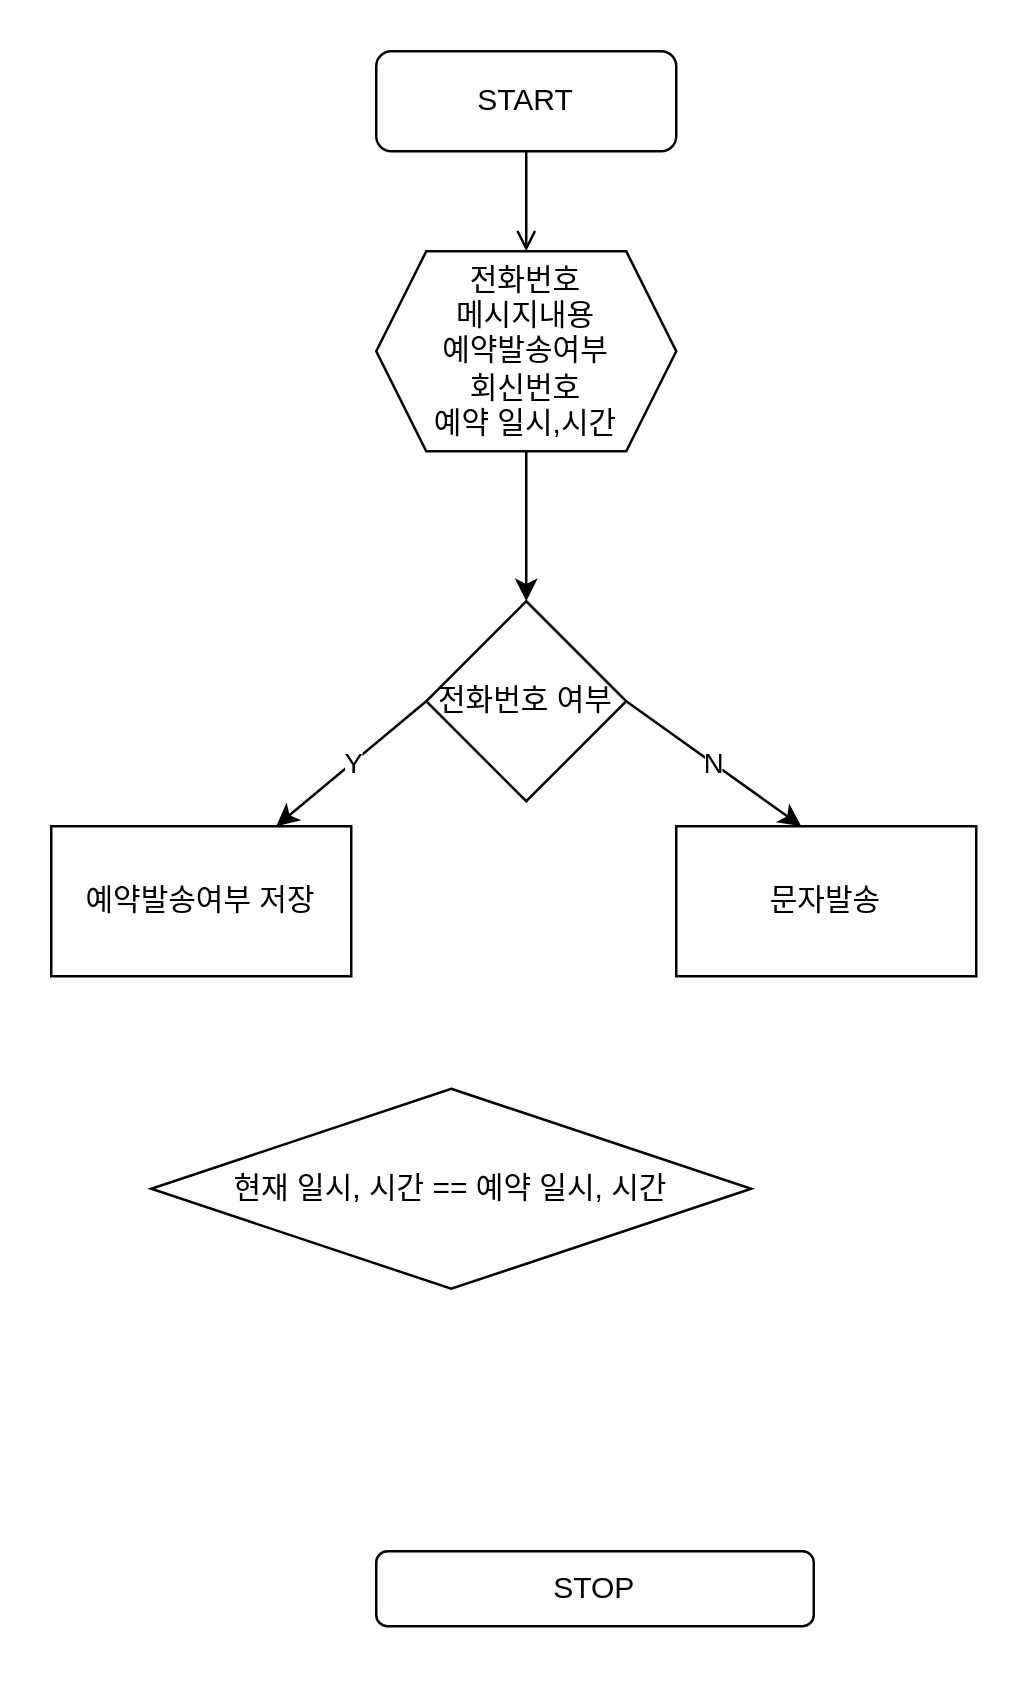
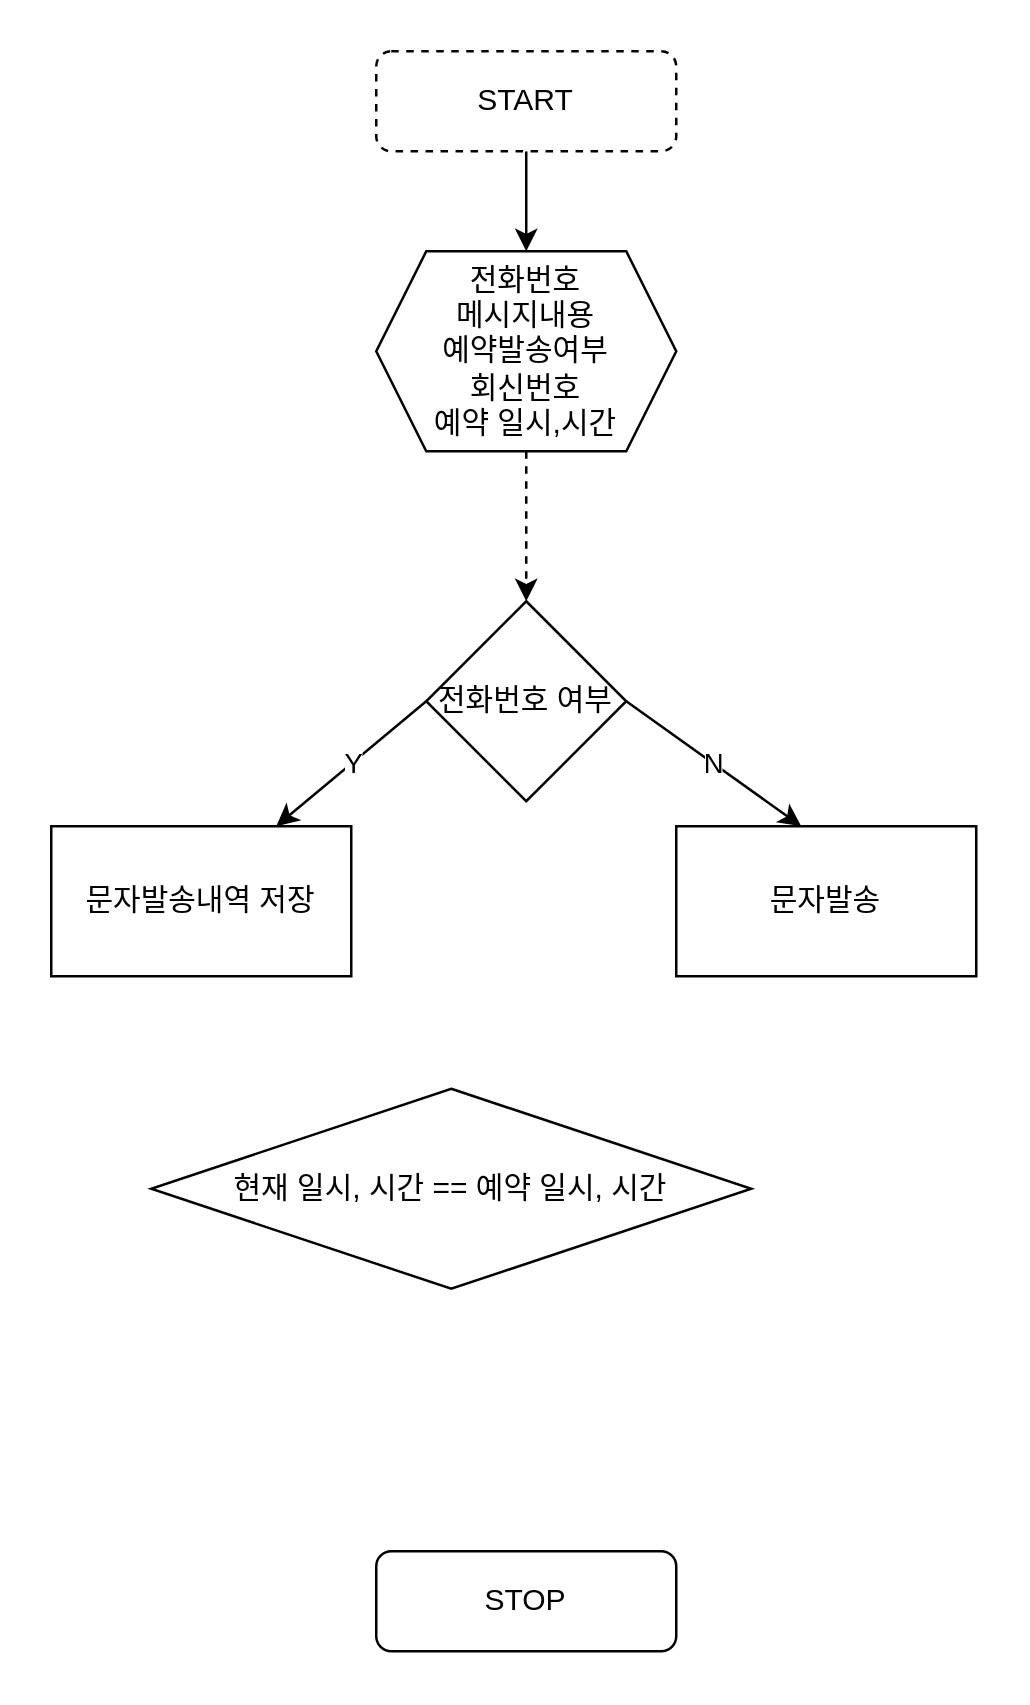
  <mxCell id="0" />
  <mxCell id="1" parent="0" />
- <mxCell id="2" style="edgeStyle=orthogonalEdgeStyle;rounded=0;orthogonalLoop=1;jettySize=auto;html=1;exitX=0.5;exitY=1;exitDx=0;exitDy=0;entryX=0.5;entryY=0;entryDx=0;entryDy=0;endArrow=open;" edge="1" parent="1" source="3" target="10"><mxGeometry relative="1" as="geometry" /></mxCell>
- <mxCell id="3" value="START" style="rounded=1;whiteSpace=wrap;html=1;fontSize=12;glass=0;strokeWidth=1;shadow=0;" parent="1" vertex="1"><mxGeometry x="150" y="20" width="120" height="40" as="geometry" /></mxCell>
- <mxCell id="4" value="STOP" style="rounded=1;whiteSpace=wrap;html=1;fontSize=12;glass=0;strokeWidth=1;shadow=0;" parent="1" vertex="1"><mxGeometry x="150" y="620" width="175" height="30" as="geometry" /></mxCell>
- <mxCell id="5" value="예약발송여부 저장" style="rounded=0;whiteSpace=wrap;html=1;" vertex="1" parent="1"><mxGeometry x="20" y="330" width="120" height="60" as="geometry" /></mxCell>
+ <mxCell id="2" style="edgeStyle=orthogonalEdgeStyle;rounded=0;orthogonalLoop=1;jettySize=auto;html=1;exitX=0.5;exitY=1;exitDx=0;exitDy=0;entryX=0.5;entryY=0;entryDx=0;entryDy=0;" edge="1" parent="1" source="3" target="10"><mxGeometry relative="1" as="geometry" /></mxCell>
+ <mxCell id="3" value="START" style="rounded=1;whiteSpace=wrap;html=1;fontSize=12;glass=0;strokeWidth=1;shadow=0;dashed=1;" parent="1" vertex="1"><mxGeometry x="150" y="20" width="120" height="40" as="geometry" /></mxCell>
+ <mxCell id="4" value="STOP" style="rounded=1;whiteSpace=wrap;html=1;fontSize=12;glass=0;strokeWidth=1;shadow=0;" parent="1" vertex="1"><mxGeometry x="150" y="620" width="120" height="40" as="geometry" /></mxCell>
+ <mxCell id="5" value="문자발송내역 저장" style="rounded=0;whiteSpace=wrap;html=1;" vertex="1" parent="1"><mxGeometry x="20" y="330" width="120" height="60" as="geometry" /></mxCell>
  <mxCell id="6" value="문자발송" style="rounded=0;whiteSpace=wrap;html=1;" vertex="1" parent="1"><mxGeometry x="270" y="330" width="120" height="60" as="geometry" /></mxCell>
  <mxCell id="7" value="전화번호 여부" style="rhombus;whiteSpace=wrap;html=1;" vertex="1" parent="1"><mxGeometry x="170" y="240" width="80" height="80" as="geometry" /></mxCell>
  <mxCell id="8" value="N" style="endArrow=classic;html=1;exitX=1;exitY=0.5;exitDx=0;exitDy=0;" edge="1" parent="1" source="7"><mxGeometry relative="1" as="geometry"><mxPoint x="210" y="340" as="sourcePoint" /><mxPoint x="320" y="330" as="targetPoint" /></mxGeometry></mxCell>
- <mxCell id="9" style="edgeStyle=orthogonalEdgeStyle;rounded=0;orthogonalLoop=1;jettySize=auto;html=1;exitX=0.5;exitY=1;exitDx=0;exitDy=0;entryX=0.5;entryY=0;entryDx=0;entryDy=0;" edge="1" parent="1" source="10" target="7"><mxGeometry relative="1" as="geometry" /></mxCell>
+ <mxCell id="9" style="edgeStyle=orthogonalEdgeStyle;rounded=0;orthogonalLoop=1;jettySize=auto;html=1;exitX=0.5;exitY=1;exitDx=0;exitDy=0;entryX=0.5;entryY=0;entryDx=0;entryDy=0;dashed=1;" edge="1" parent="1" source="10" target="7"><mxGeometry relative="1" as="geometry" /></mxCell>
  <mxCell id="10" value="전화번호&lt;br&gt;메시지내용&lt;br&gt;예약발송여부&lt;br&gt;회신번호&lt;br&gt;예약 일시,시간" style="shape=hexagon;perimeter=hexagonPerimeter2;whiteSpace=wrap;html=1;fixedSize=1;" vertex="1" parent="1"><mxGeometry x="150" y="100" width="120" height="80" as="geometry" /></mxCell>
  <mxCell id="11" value="" style="endArrow=classic;html=1;exitX=0;exitY=0.5;exitDx=0;exitDy=0;" edge="1" parent="1"><mxGeometry relative="1" as="geometry"><mxPoint x="170" y="280" as="sourcePoint" /><mxPoint x="110" y="330" as="targetPoint" /></mxGeometry></mxCell>
  <mxCell id="12" value="Y" style="edgeLabel;resizable=0;html=1;align=center;verticalAlign=middle;" connectable="0" vertex="1" parent="11"><mxGeometry relative="1" as="geometry" /></mxCell>
  <mxCell id="13" value="현재 일시, 시간 == 예약 일시, 시간" style="rhombus;whiteSpace=wrap;html=1;" vertex="1" parent="1"><mxGeometry x="60" y="435" width="240" height="80" as="geometry" /></mxCell>
